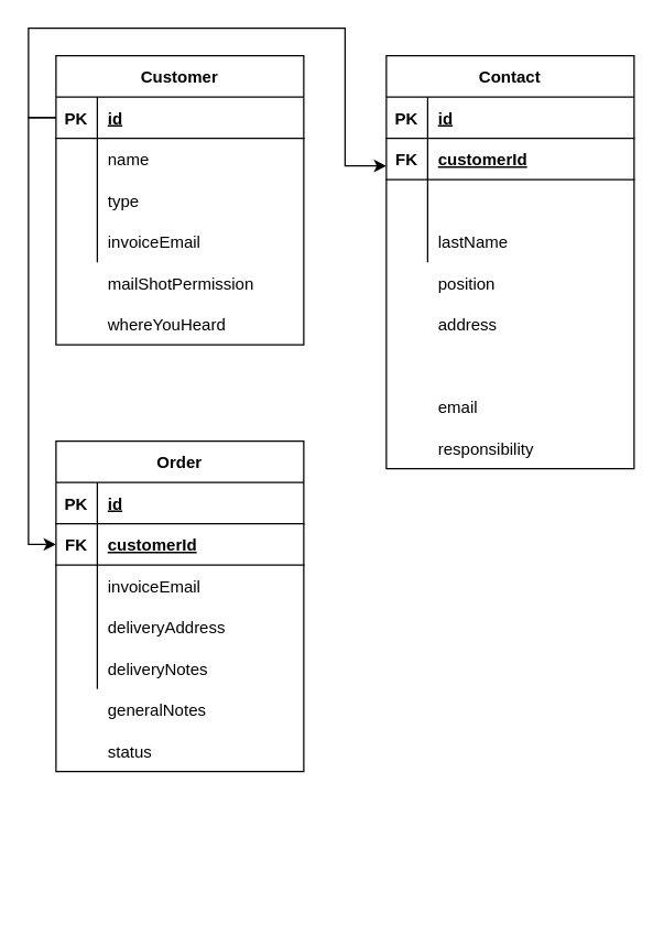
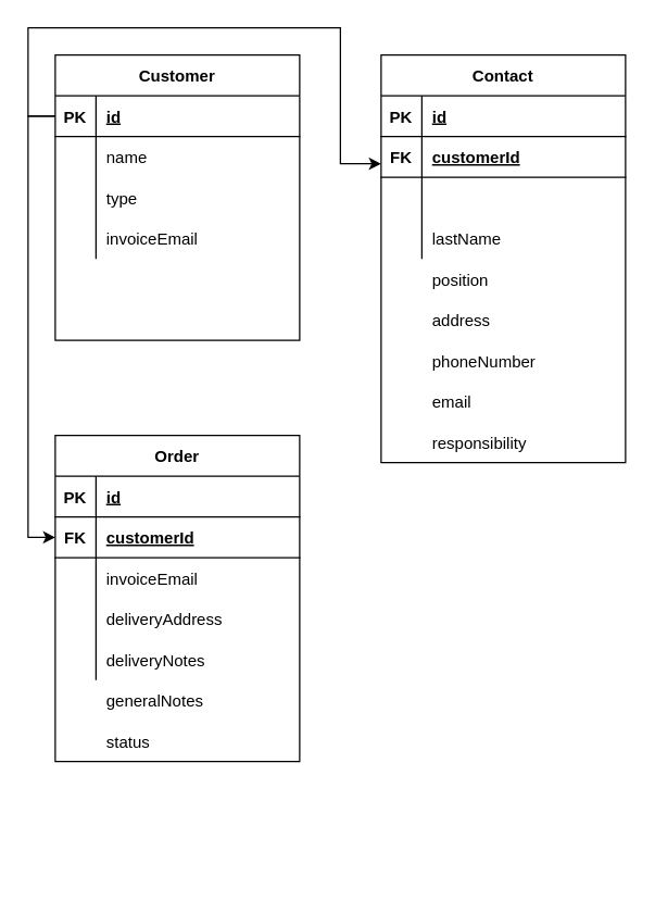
  <mxCell id="0" />
  <mxCell id="1" parent="0" />
  <mxCell id="2" value="Customer" style="shape=table;startSize=30;container=1;collapsible=1;childLayout=tableLayout;fixedRows=1;rowLines=0;fontStyle=1;align=center;resizeLast=1;" vertex="1" parent="1"><mxGeometry x="40" y="40" width="180" height="210" as="geometry" /></mxCell>
  <mxCell id="3" value="" style="shape=partialRectangle;collapsible=0;dropTarget=0;pointerEvents=0;fillColor=none;top=0;left=0;bottom=1;right=0;points=[[0,0.5],[1,0.5]];portConstraint=eastwest;" vertex="1" parent="2"><mxGeometry y="30" width="180" height="30" as="geometry" /></mxCell>
  <mxCell id="4" value="PK" style="shape=partialRectangle;connectable=0;fillColor=none;top=0;left=0;bottom=0;right=0;fontStyle=1;overflow=hidden;" vertex="1" parent="3"><mxGeometry width="30" height="30" as="geometry"><mxRectangle width="30" height="30" as="alternateBounds" /></mxGeometry></mxCell>
  <mxCell id="5" value="id" style="shape=partialRectangle;connectable=0;fillColor=none;top=0;left=0;bottom=0;right=0;align=left;spacingLeft=6;fontStyle=5;overflow=hidden;" vertex="1" parent="3"><mxGeometry x="30" width="150" height="30" as="geometry"><mxRectangle width="150" height="30" as="alternateBounds" /></mxGeometry></mxCell>
  <mxCell id="6" value="" style="shape=partialRectangle;collapsible=0;dropTarget=0;pointerEvents=0;fillColor=none;top=0;left=0;bottom=0;right=0;points=[[0,0.5],[1,0.5]];portConstraint=eastwest;" vertex="1" parent="2"><mxGeometry y="60" width="180" height="30" as="geometry" /></mxCell>
  <mxCell id="7" value="" style="shape=partialRectangle;connectable=0;fillColor=none;top=0;left=0;bottom=0;right=0;editable=1;overflow=hidden;" vertex="1" parent="6"><mxGeometry width="30" height="30" as="geometry"><mxRectangle width="30" height="30" as="alternateBounds" /></mxGeometry></mxCell>
  <mxCell id="8" value="name" style="shape=partialRectangle;connectable=0;fillColor=none;top=0;left=0;bottom=0;right=0;align=left;spacingLeft=6;overflow=hidden;" vertex="1" parent="6"><mxGeometry x="30" width="150" height="30" as="geometry"><mxRectangle width="150" height="30" as="alternateBounds" /></mxGeometry></mxCell>
  <mxCell id="9" value="" style="shape=partialRectangle;collapsible=0;dropTarget=0;pointerEvents=0;fillColor=none;top=0;left=0;bottom=0;right=0;points=[[0,0.5],[1,0.5]];portConstraint=eastwest;" vertex="1" parent="2"><mxGeometry y="90" width="180" height="30" as="geometry" /></mxCell>
  <mxCell id="10" value="" style="shape=partialRectangle;connectable=0;fillColor=none;top=0;left=0;bottom=0;right=0;editable=1;overflow=hidden;" vertex="1" parent="9"><mxGeometry width="30" height="30" as="geometry"><mxRectangle width="30" height="30" as="alternateBounds" /></mxGeometry></mxCell>
  <mxCell id="11" value="type" style="shape=partialRectangle;connectable=0;fillColor=none;top=0;left=0;bottom=0;right=0;align=left;spacingLeft=6;overflow=hidden;" vertex="1" parent="9"><mxGeometry x="30" width="150" height="30" as="geometry"><mxRectangle width="150" height="30" as="alternateBounds" /></mxGeometry></mxCell>
  <mxCell id="12" value="" style="shape=partialRectangle;collapsible=0;dropTarget=0;pointerEvents=0;fillColor=none;top=0;left=0;bottom=0;right=0;points=[[0,0.5],[1,0.5]];portConstraint=eastwest;" vertex="1" parent="2"><mxGeometry y="120" width="180" height="30" as="geometry" /></mxCell>
  <mxCell id="13" value="" style="shape=partialRectangle;connectable=0;fillColor=none;top=0;left=0;bottom=0;right=0;editable=1;overflow=hidden;" vertex="1" parent="12"><mxGeometry width="30" height="30" as="geometry"><mxRectangle width="30" height="30" as="alternateBounds" /></mxGeometry></mxCell>
  <mxCell id="14" value="invoiceEmail" style="shape=partialRectangle;connectable=0;fillColor=none;top=0;left=0;bottom=0;right=0;align=left;spacingLeft=6;overflow=hidden;" vertex="1" parent="12"><mxGeometry x="30" width="150" height="30" as="geometry"><mxRectangle width="150" height="30" as="alternateBounds" /></mxGeometry></mxCell>
  <mxCell id="15" value="Contact" style="shape=table;startSize=30;container=1;collapsible=1;childLayout=tableLayout;fixedRows=1;rowLines=0;fontStyle=1;align=center;resizeLast=1;" vertex="1" parent="1"><mxGeometry x="280" y="40" width="180" height="300" as="geometry" /></mxCell>
  <mxCell id="16" value="" style="shape=partialRectangle;collapsible=0;dropTarget=0;pointerEvents=0;fillColor=none;top=0;left=0;bottom=1;right=0;points=[[0,0.5],[1,0.5]];portConstraint=eastwest;" vertex="1" parent="15"><mxGeometry y="30" width="180" height="30" as="geometry" /></mxCell>
  <mxCell id="17" value="PK" style="shape=partialRectangle;connectable=0;fillColor=none;top=0;left=0;bottom=0;right=0;fontStyle=1;overflow=hidden;" vertex="1" parent="16"><mxGeometry width="30" height="30" as="geometry"><mxRectangle width="30" height="30" as="alternateBounds" /></mxGeometry></mxCell>
  <mxCell id="18" value="id" style="shape=partialRectangle;connectable=0;fillColor=none;top=0;left=0;bottom=0;right=0;align=left;spacingLeft=6;fontStyle=5;overflow=hidden;" vertex="1" parent="16"><mxGeometry x="30" width="150" height="30" as="geometry"><mxRectangle width="150" height="30" as="alternateBounds" /></mxGeometry></mxCell>
  <mxCell id="19" value="" style="shape=partialRectangle;collapsible=0;dropTarget=0;pointerEvents=0;fillColor=none;top=0;left=0;bottom=0;right=0;points=[[0,0.5],[1,0.5]];portConstraint=eastwest;" vertex="1" parent="15"><mxGeometry y="60" width="180" height="30" as="geometry" /></mxCell>
  <mxCell id="20" value="" style="shape=partialRectangle;connectable=0;fillColor=none;top=0;left=0;bottom=0;right=0;editable=1;overflow=hidden;" vertex="1" parent="19"><mxGeometry width="30" height="30" as="geometry"><mxRectangle width="30" height="30" as="alternateBounds" /></mxGeometry></mxCell>
  <mxCell id="21" value="" style="shape=partialRectangle;connectable=0;fillColor=none;top=0;left=0;bottom=0;right=0;align=left;spacingLeft=6;overflow=hidden;" vertex="1" parent="19"><mxGeometry x="30" width="150" height="30" as="geometry"><mxRectangle width="150" height="30" as="alternateBounds" /></mxGeometry></mxCell>
  <mxCell id="22" value="" style="shape=partialRectangle;collapsible=0;dropTarget=0;pointerEvents=0;fillColor=none;top=0;left=0;bottom=0;right=0;points=[[0,0.5],[1,0.5]];portConstraint=eastwest;" vertex="1" parent="15"><mxGeometry y="90" width="180" height="30" as="geometry" /></mxCell>
  <mxCell id="23" value="" style="shape=partialRectangle;connectable=0;fillColor=none;top=0;left=0;bottom=0;right=0;editable=1;overflow=hidden;" vertex="1" parent="22"><mxGeometry width="30" height="30" as="geometry"><mxRectangle width="30" height="30" as="alternateBounds" /></mxGeometry></mxCell>
  <mxCell id="24" value="" style="shape=partialRectangle;collapsible=0;dropTarget=0;pointerEvents=0;fillColor=none;top=0;left=0;bottom=0;right=0;points=[[0,0.5],[1,0.5]];portConstraint=eastwest;" vertex="1" parent="15"><mxGeometry y="120" width="180" height="30" as="geometry" /></mxCell>
  <mxCell id="25" value="" style="shape=partialRectangle;connectable=0;fillColor=none;top=0;left=0;bottom=0;right=0;editable=1;overflow=hidden;" vertex="1" parent="24"><mxGeometry width="30" height="30" as="geometry"><mxRectangle width="30" height="30" as="alternateBounds" /></mxGeometry></mxCell>
  <mxCell id="26" value="lastName" style="shape=partialRectangle;connectable=0;fillColor=none;top=0;left=0;bottom=0;right=0;align=left;spacingLeft=6;overflow=hidden;" vertex="1" parent="24"><mxGeometry x="30" width="150" height="30" as="geometry"><mxRectangle width="150" height="30" as="alternateBounds" /></mxGeometry></mxCell>
  <mxCell id="27" value="" style="shape=partialRectangle;collapsible=0;dropTarget=0;pointerEvents=0;fillColor=none;top=0;left=0;bottom=1;right=0;points=[[0,0.5],[1,0.5]];portConstraint=eastwest;" vertex="1" parent="1"><mxGeometry x="280" y="100" width="180" height="30" as="geometry" /></mxCell>
  <mxCell id="28" value="FK" style="shape=partialRectangle;connectable=0;fillColor=none;top=0;left=0;bottom=0;right=0;fontStyle=1;overflow=hidden;" vertex="1" parent="27"><mxGeometry width="30" height="30" as="geometry"><mxRectangle width="30" height="30" as="alternateBounds" /></mxGeometry></mxCell>
  <mxCell id="29" value="customerId" style="shape=partialRectangle;connectable=0;fillColor=none;top=0;left=0;bottom=0;right=0;align=left;spacingLeft=6;fontStyle=5;overflow=hidden;" vertex="1" parent="27"><mxGeometry x="30" width="150" height="30" as="geometry"><mxRectangle width="150" height="30" as="alternateBounds" /></mxGeometry></mxCell>
  <mxCell id="30" value="position" style="shape=partialRectangle;connectable=0;fillColor=none;top=0;left=0;bottom=0;right=0;align=left;spacingLeft=6;overflow=hidden;" vertex="1" parent="1"><mxGeometry x="310" y="190" width="150" height="30" as="geometry"><mxRectangle width="150" height="30" as="alternateBounds" /></mxGeometry></mxCell>
  <mxCell id="31" value="address" style="shape=partialRectangle;connectable=0;fillColor=none;top=0;left=0;bottom=0;right=0;align=left;spacingLeft=6;overflow=hidden;" vertex="1" parent="1"><mxGeometry x="310" y="220" width="150" height="30" as="geometry"><mxRectangle width="150" height="30" as="alternateBounds" /></mxGeometry></mxCell>
+ <mxCell id="32" value="phoneNumber" style="shape=partialRectangle;connectable=0;fillColor=none;top=0;left=0;bottom=0;right=0;align=left;spacingLeft=6;overflow=hidden;" vertex="1" parent="1"><mxGeometry x="310" y="250" width="150" height="30" as="geometry"><mxRectangle width="150" height="30" as="alternateBounds" /></mxGeometry></mxCell>
  <mxCell id="33" value="email" style="shape=partialRectangle;connectable=0;fillColor=none;top=0;left=0;bottom=0;right=0;align=left;spacingLeft=6;overflow=hidden;" vertex="1" parent="1"><mxGeometry x="310" y="280" width="150" height="30" as="geometry"><mxRectangle width="150" height="30" as="alternateBounds" /></mxGeometry></mxCell>
  <mxCell id="34" value="responsibility" style="shape=partialRectangle;connectable=0;fillColor=none;top=0;left=0;bottom=0;right=0;align=left;spacingLeft=6;overflow=hidden;" vertex="1" parent="1"><mxGeometry x="310" y="310" width="150" height="30" as="geometry"><mxRectangle width="150" height="30" as="alternateBounds" /></mxGeometry></mxCell>
  <mxCell id="35" style="edgeStyle=orthogonalEdgeStyle;rounded=0;orthogonalLoop=1;jettySize=auto;html=1;entryX=0;entryY=0.667;entryDx=0;entryDy=0;entryPerimeter=0;exitX=0;exitY=0.5;exitDx=0;exitDy=0;" edge="1" parent="1" source="3" target="27"><mxGeometry relative="1" as="geometry"><mxPoint x="20" y="90" as="sourcePoint" /><Array as="points"><mxPoint x="20" y="85" /><mxPoint x="20" y="20" /><mxPoint x="250" y="20" /><mxPoint x="250" y="120" /></Array></mxGeometry></mxCell>
  <mxCell id="36" value="" style="group" vertex="1" connectable="0" parent="1"><mxGeometry x="40" y="320" width="180" height="330" as="geometry" /></mxCell>
  <mxCell id="37" value="Order" style="shape=table;startSize=30;container=1;collapsible=1;childLayout=tableLayout;fixedRows=1;rowLines=0;fontStyle=1;align=center;resizeLast=1;" vertex="1" parent="36"><mxGeometry width="180" height="240" as="geometry" /></mxCell>
  <mxCell id="38" value="" style="shape=partialRectangle;collapsible=0;dropTarget=0;pointerEvents=0;fillColor=none;top=0;left=0;bottom=1;right=0;points=[[0,0.5],[1,0.5]];portConstraint=eastwest;" vertex="1" parent="37"><mxGeometry y="30" width="180" height="30" as="geometry" /></mxCell>
  <mxCell id="39" value="PK" style="shape=partialRectangle;connectable=0;fillColor=none;top=0;left=0;bottom=0;right=0;fontStyle=1;overflow=hidden;" vertex="1" parent="38"><mxGeometry width="30" height="30" as="geometry"><mxRectangle width="30" height="30" as="alternateBounds" /></mxGeometry></mxCell>
  <mxCell id="40" value="id" style="shape=partialRectangle;connectable=0;fillColor=none;top=0;left=0;bottom=0;right=0;align=left;spacingLeft=6;fontStyle=5;overflow=hidden;" vertex="1" parent="38"><mxGeometry x="30" width="150" height="30" as="geometry"><mxRectangle width="150" height="30" as="alternateBounds" /></mxGeometry></mxCell>
  <mxCell id="41" value="" style="shape=partialRectangle;collapsible=0;dropTarget=0;pointerEvents=0;fillColor=none;top=0;left=0;bottom=1;right=0;points=[[0,0.5],[1,0.5]];portConstraint=eastwest;" vertex="1" parent="37"><mxGeometry y="60" width="180" height="30" as="geometry" /></mxCell>
  <mxCell id="42" value="FK" style="shape=partialRectangle;connectable=0;fillColor=none;top=0;left=0;bottom=0;right=0;fontStyle=1;overflow=hidden;" vertex="1" parent="41"><mxGeometry width="30" height="30" as="geometry"><mxRectangle width="30" height="30" as="alternateBounds" /></mxGeometry></mxCell>
  <mxCell id="43" value="customerId" style="shape=partialRectangle;connectable=0;fillColor=none;top=0;left=0;bottom=0;right=0;align=left;spacingLeft=6;fontStyle=5;overflow=hidden;" vertex="1" parent="41"><mxGeometry x="30" width="150" height="30" as="geometry"><mxRectangle width="150" height="30" as="alternateBounds" /></mxGeometry></mxCell>
  <mxCell id="44" value="" style="shape=partialRectangle;collapsible=0;dropTarget=0;pointerEvents=0;fillColor=none;top=0;left=0;bottom=0;right=0;points=[[0,0.5],[1,0.5]];portConstraint=eastwest;" vertex="1" parent="37"><mxGeometry y="90" width="180" height="30" as="geometry" /></mxCell>
  <mxCell id="45" value="" style="shape=partialRectangle;connectable=0;fillColor=none;top=0;left=0;bottom=0;right=0;editable=1;overflow=hidden;" vertex="1" parent="44"><mxGeometry width="30" height="30" as="geometry"><mxRectangle width="30" height="30" as="alternateBounds" /></mxGeometry></mxCell>
  <mxCell id="46" value="invoiceEmail" style="shape=partialRectangle;connectable=0;fillColor=none;top=0;left=0;bottom=0;right=0;align=left;spacingLeft=6;overflow=hidden;" vertex="1" parent="44"><mxGeometry x="30" width="150" height="30" as="geometry"><mxRectangle width="150" height="30" as="alternateBounds" /></mxGeometry></mxCell>
  <mxCell id="47" value="" style="shape=partialRectangle;collapsible=0;dropTarget=0;pointerEvents=0;fillColor=none;top=0;left=0;bottom=0;right=0;points=[[0,0.5],[1,0.5]];portConstraint=eastwest;" vertex="1" parent="37"><mxGeometry y="120" width="180" height="30" as="geometry" /></mxCell>
  <mxCell id="48" value="" style="shape=partialRectangle;connectable=0;fillColor=none;top=0;left=0;bottom=0;right=0;editable=1;overflow=hidden;" vertex="1" parent="47"><mxGeometry width="30" height="30" as="geometry"><mxRectangle width="30" height="30" as="alternateBounds" /></mxGeometry></mxCell>
  <mxCell id="49" value="deliveryAddress" style="shape=partialRectangle;connectable=0;fillColor=none;top=0;left=0;bottom=0;right=0;align=left;spacingLeft=6;overflow=hidden;" vertex="1" parent="47"><mxGeometry x="30" width="150" height="30" as="geometry"><mxRectangle width="150" height="30" as="alternateBounds" /></mxGeometry></mxCell>
  <mxCell id="50" value="" style="shape=partialRectangle;collapsible=0;dropTarget=0;pointerEvents=0;fillColor=none;top=0;left=0;bottom=0;right=0;points=[[0,0.5],[1,0.5]];portConstraint=eastwest;" vertex="1" parent="37"><mxGeometry y="150" width="180" height="30" as="geometry" /></mxCell>
  <mxCell id="51" value="" style="shape=partialRectangle;connectable=0;fillColor=none;top=0;left=0;bottom=0;right=0;editable=1;overflow=hidden;" vertex="1" parent="50"><mxGeometry width="30" height="30" as="geometry"><mxRectangle width="30" height="30" as="alternateBounds" /></mxGeometry></mxCell>
  <mxCell id="52" value="deliveryNotes" style="shape=partialRectangle;connectable=0;fillColor=none;top=0;left=0;bottom=0;right=0;align=left;spacingLeft=6;overflow=hidden;" vertex="1" parent="50"><mxGeometry x="30" width="150" height="30" as="geometry"><mxRectangle width="150" height="30" as="alternateBounds" /></mxGeometry></mxCell>
  <mxCell id="53" value="generalNotes" style="shape=partialRectangle;connectable=0;fillColor=none;top=0;left=0;bottom=0;right=0;align=left;spacingLeft=6;overflow=hidden;" vertex="1" parent="36"><mxGeometry x="30" y="180" width="150" height="30" as="geometry"><mxRectangle width="150" height="30" as="alternateBounds" /></mxGeometry></mxCell>
  <mxCell id="54" value="status" style="shape=partialRectangle;connectable=0;fillColor=none;top=0;left=0;bottom=0;right=0;align=left;spacingLeft=6;overflow=hidden;" vertex="1" parent="36"><mxGeometry x="30" y="210" width="150" height="30" as="geometry"><mxRectangle width="150" height="30" as="alternateBounds" /></mxGeometry></mxCell>
- <mxCell id="55" value="mailShotPermission" style="shape=partialRectangle;connectable=0;fillColor=none;top=0;left=0;bottom=0;right=0;align=left;spacingLeft=6;overflow=hidden;" vertex="1" parent="1"><mxGeometry x="70" y="190" width="150" height="30" as="geometry"><mxRectangle width="150" height="30" as="alternateBounds" /></mxGeometry></mxCell>
- <mxCell id="56" value="whereYouHeard" style="shape=partialRectangle;connectable=0;fillColor=none;top=0;left=0;bottom=0;right=0;align=left;spacingLeft=6;overflow=hidden;" vertex="1" parent="1"><mxGeometry x="70" y="220" width="150" height="30" as="geometry"><mxRectangle width="150" height="30" as="alternateBounds" /></mxGeometry></mxCell>
  <mxCell id="57" style="edgeStyle=orthogonalEdgeStyle;rounded=0;orthogonalLoop=1;jettySize=auto;html=1;entryX=0;entryY=0.5;entryDx=0;entryDy=0;" edge="1" parent="1" source="3" target="41"><mxGeometry relative="1" as="geometry"><mxPoint x="20" y="400" as="targetPoint" /></mxGeometry></mxCell>
